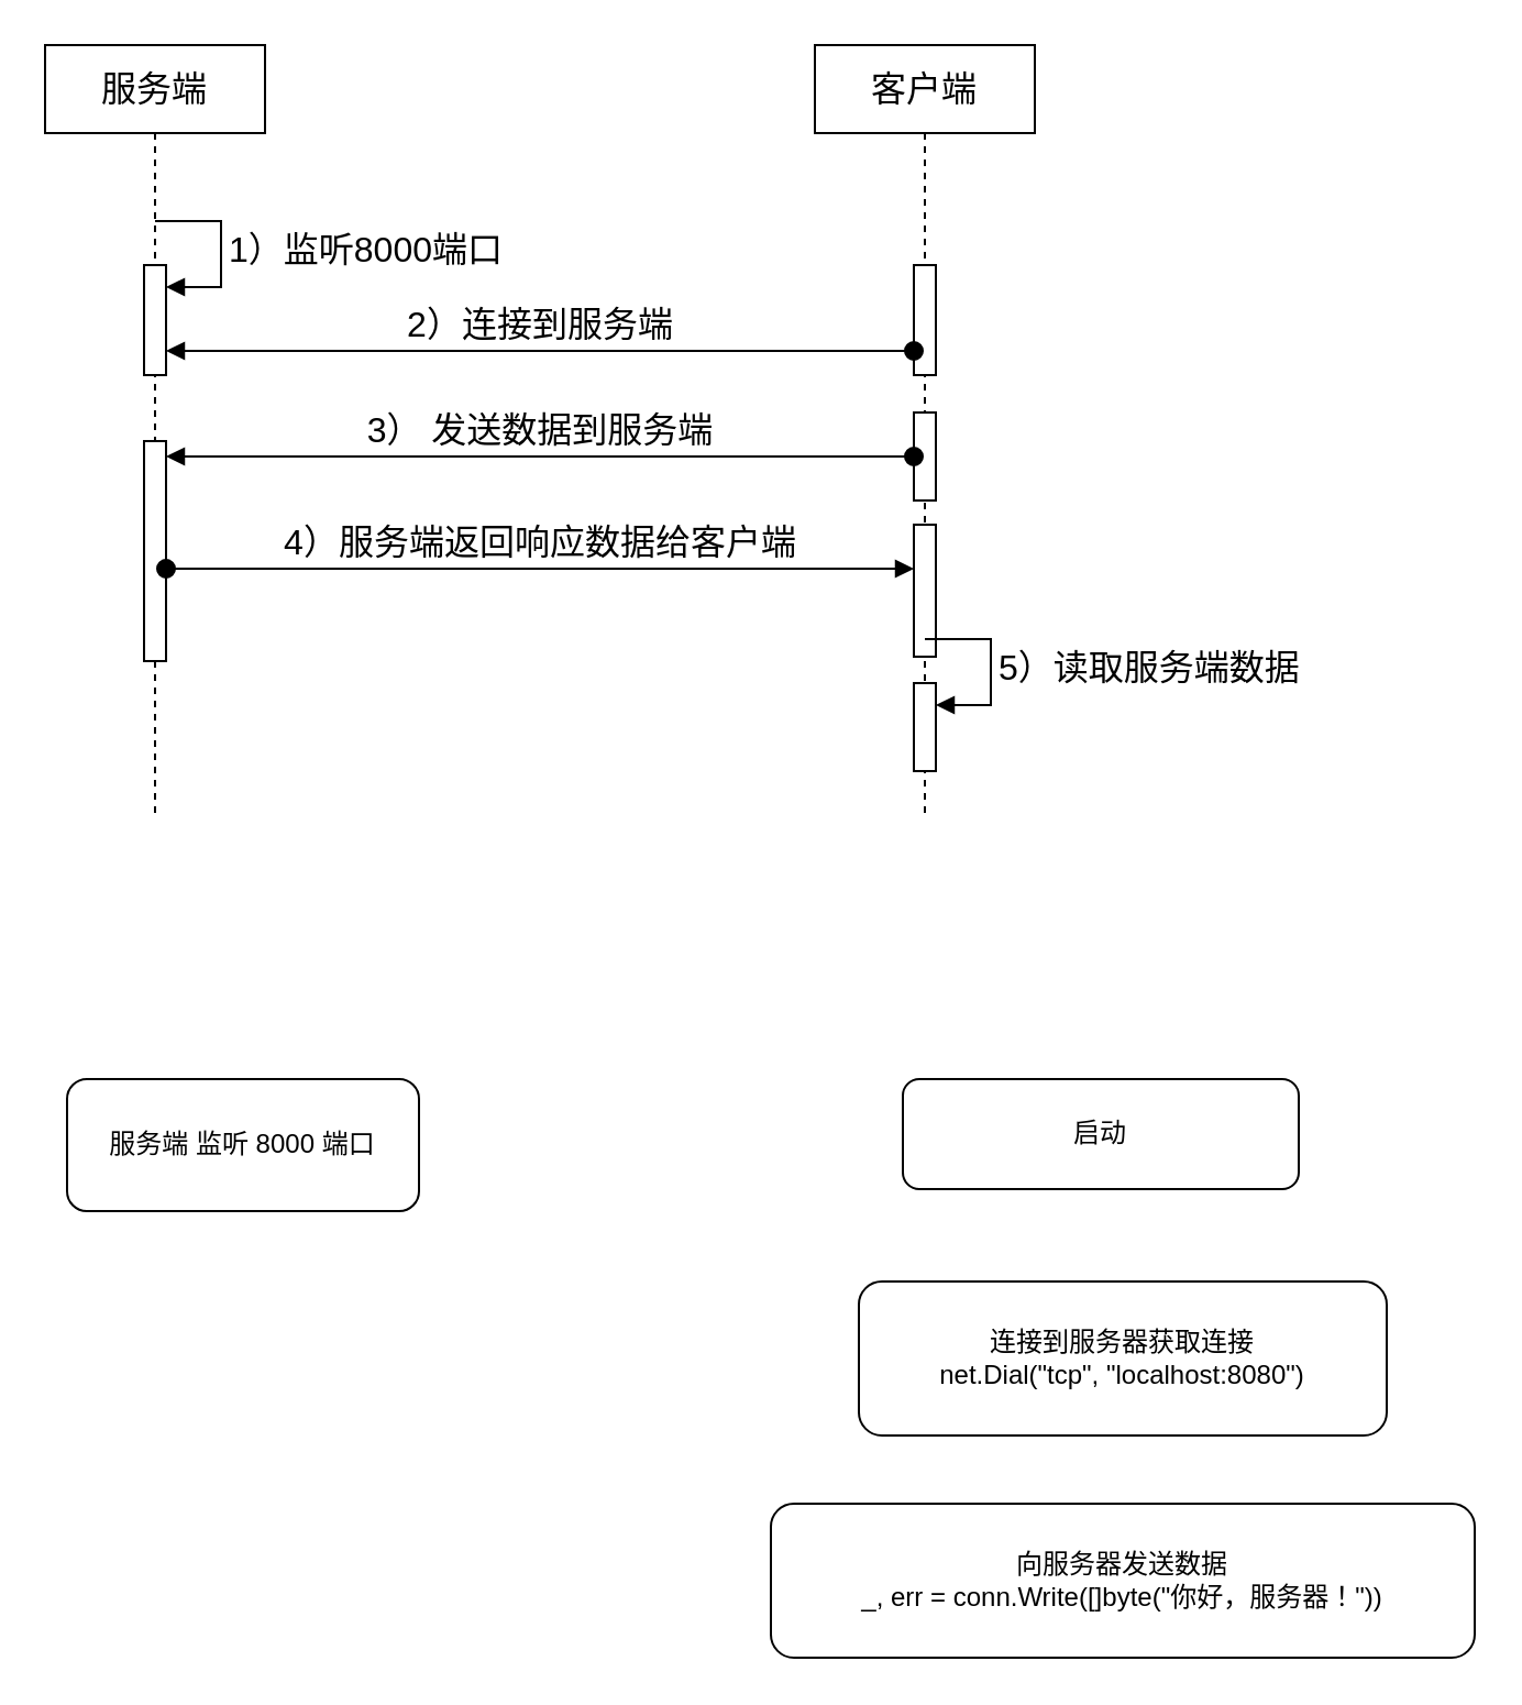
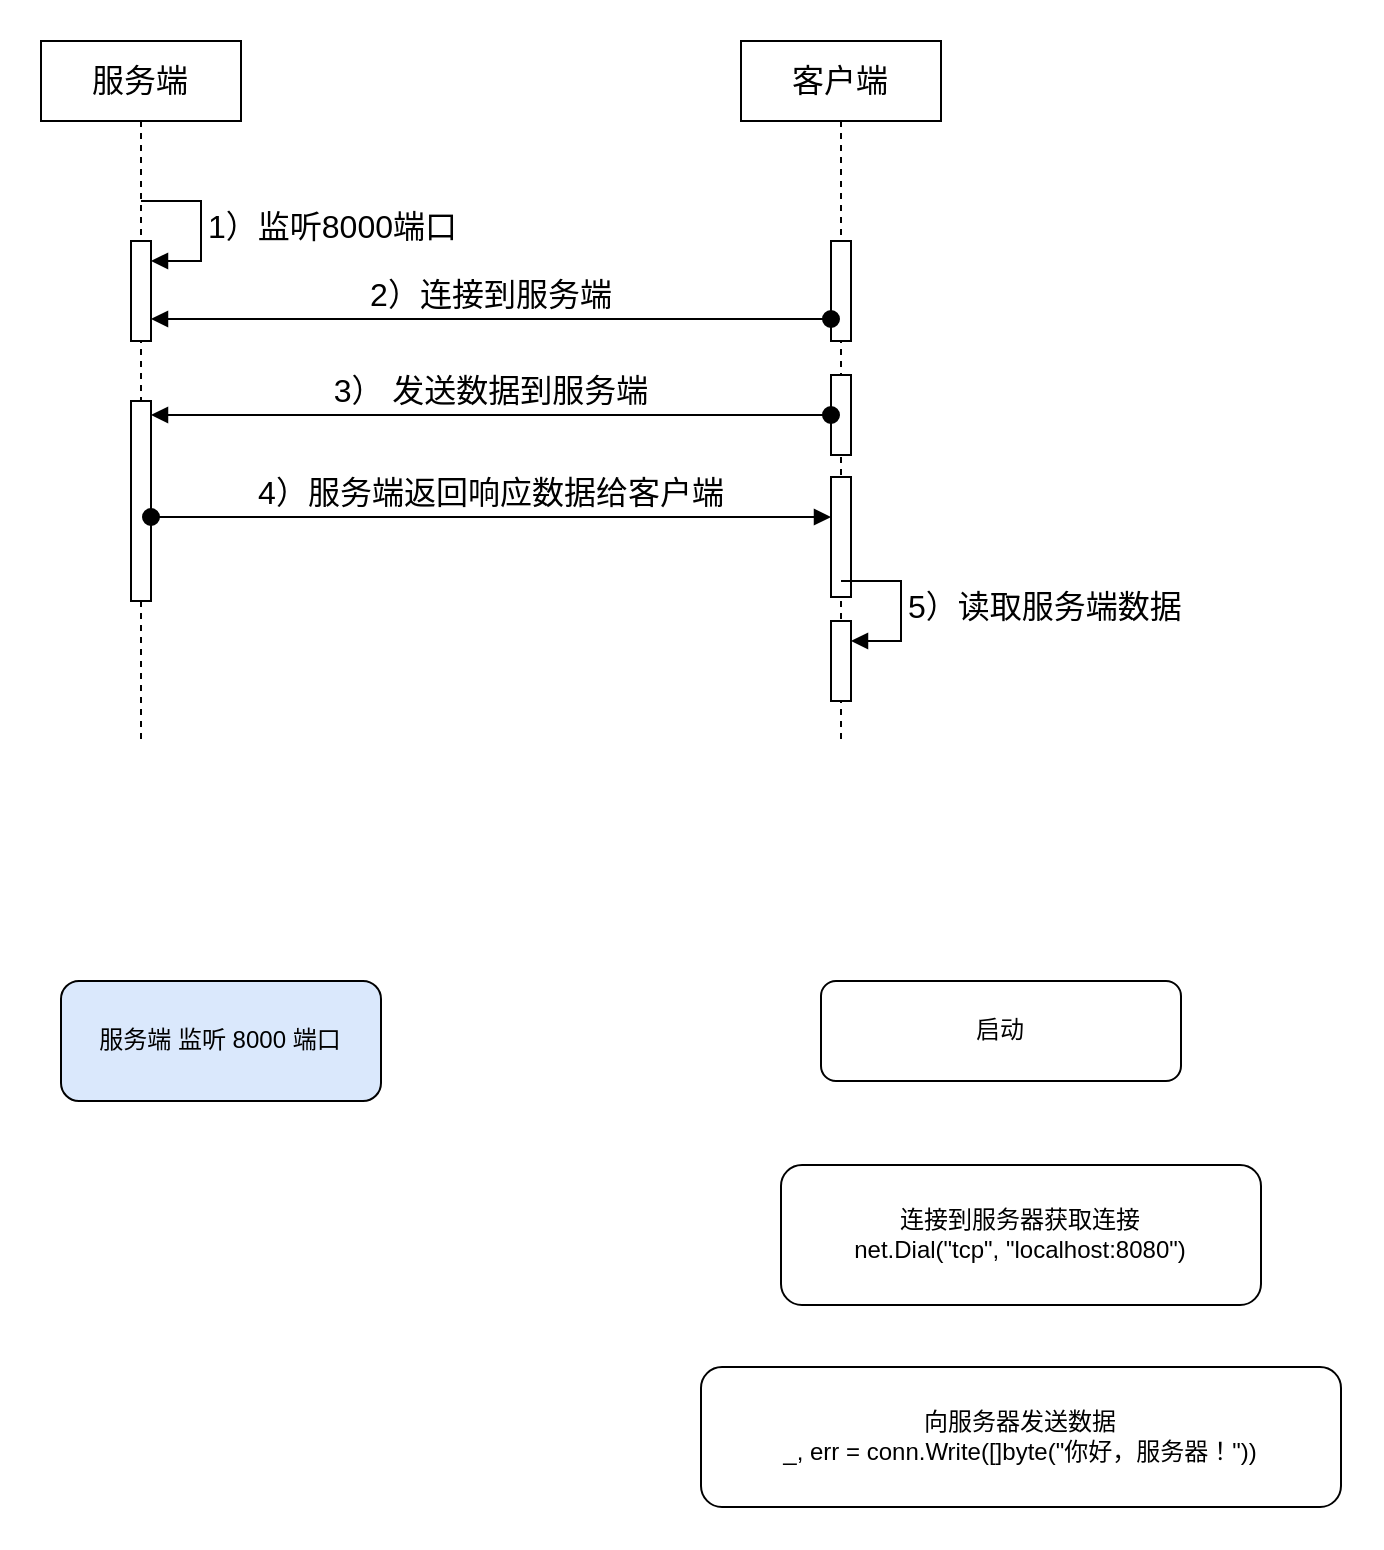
  <mxCell id="0" />
  <mxCell id="1" parent="0" />
- <mxCell id="2" value="服务端 监听 8000 端口" style="rounded=1;whiteSpace=wrap;html=1;" parent="1" vertex="1"><mxGeometry x="30" y="490" width="160" height="60" as="geometry" /></mxCell>
+ <mxCell id="2" value="服务端 监听 8000 端口" style="rounded=1;whiteSpace=wrap;html=1;fillColor=#dae8fc;" parent="1" vertex="1"><mxGeometry x="30" y="490" width="160" height="60" as="geometry" /></mxCell>
  <mxCell id="3" value="启动" style="rounded=1;whiteSpace=wrap;html=1;" parent="1" vertex="1"><mxGeometry x="410" y="490" width="180" height="50" as="geometry" /></mxCell>
  <mxCell id="4" value="连接到服务器获取连接&lt;br&gt;net.Dial(&quot;tcp&quot;, &quot;localhost:8080&quot;)" style="rounded=1;whiteSpace=wrap;html=1;" parent="1" vertex="1"><mxGeometry x="390" y="582" width="240" height="70" as="geometry" /></mxCell>
  <mxCell id="5" value="向服务器发送数据&lt;br&gt;_, err = conn.Write([]byte(&quot;你好，服务器！&quot;))" style="rounded=1;whiteSpace=wrap;html=1;" parent="1" vertex="1"><mxGeometry x="350" y="683" width="320" height="70" as="geometry" /></mxCell>
  <mxCell id="6" value="服务端" style="shape=umlLifeline;perimeter=lifelinePerimeter;whiteSpace=wrap;html=1;container=1;dropTarget=0;collapsible=0;recursiveResize=0;outlineConnect=0;portConstraint=eastwest;newEdgeStyle={&quot;curved&quot;:0,&quot;rounded&quot;:0};fontSize=16;" parent="1" vertex="1"><mxGeometry x="20" y="20" width="100" height="350" as="geometry" /></mxCell>
  <mxCell id="7" value="" style="html=1;points=[[0,0,0,0,5],[0,1,0,0,-5],[1,0,0,0,5],[1,1,0,0,-5]];perimeter=orthogonalPerimeter;outlineConnect=0;targetShapes=umlLifeline;portConstraint=eastwest;newEdgeStyle={&quot;curved&quot;:0,&quot;rounded&quot;:0};fontSize=16;" parent="6" vertex="1"><mxGeometry x="45" y="100" width="10" height="50" as="geometry" /></mxCell>
  <mxCell id="8" value="1）监听8000端口" style="html=1;align=left;spacingLeft=2;endArrow=block;rounded=0;edgeStyle=orthogonalEdgeStyle;curved=0;rounded=0;fontSize=16;" parent="6" target="7" edge="1"><mxGeometry x="0.012" relative="1" as="geometry"><mxPoint x="50" y="80" as="sourcePoint" /><Array as="points"><mxPoint x="80" y="110" /></Array><mxPoint as="offset" /></mxGeometry></mxCell>
  <mxCell id="9" value="" style="html=1;points=[[0,0,0,0,5],[0,1,0,0,-5],[1,0,0,0,5],[1,1,0,0,-5]];perimeter=orthogonalPerimeter;outlineConnect=0;targetShapes=umlLifeline;portConstraint=eastwest;newEdgeStyle={&quot;curved&quot;:0,&quot;rounded&quot;:0};fontSize=16;" parent="6" vertex="1"><mxGeometry x="45" y="180" width="10" height="100" as="geometry" /></mxCell>
  <mxCell id="10" value="客户端" style="shape=umlLifeline;perimeter=lifelinePerimeter;whiteSpace=wrap;html=1;container=1;dropTarget=0;collapsible=0;recursiveResize=0;outlineConnect=0;portConstraint=eastwest;newEdgeStyle={&quot;curved&quot;:0,&quot;rounded&quot;:0};fontSize=16;" parent="1" vertex="1"><mxGeometry x="370" y="20" width="100" height="350" as="geometry" /></mxCell>
  <mxCell id="11" value="" style="html=1;points=[[0,0,0,0,5],[0,1,0,0,-5],[1,0,0,0,5],[1,1,0,0,-5]];perimeter=orthogonalPerimeter;outlineConnect=0;targetShapes=umlLifeline;portConstraint=eastwest;newEdgeStyle={&quot;curved&quot;:0,&quot;rounded&quot;:0};fontSize=16;" parent="10" vertex="1"><mxGeometry x="45" y="100" width="10" height="50" as="geometry" /></mxCell>
  <mxCell id="12" value="" style="html=1;points=[[0,0,0,0,5],[0,1,0,0,-5],[1,0,0,0,5],[1,1,0,0,-5]];perimeter=orthogonalPerimeter;outlineConnect=0;targetShapes=umlLifeline;portConstraint=eastwest;newEdgeStyle={&quot;curved&quot;:0,&quot;rounded&quot;:0};fontSize=16;" parent="10" vertex="1"><mxGeometry x="45" y="167" width="10" height="40" as="geometry" /></mxCell>
  <mxCell id="13" value="" style="html=1;points=[[0,0,0,0,5],[0,1,0,0,-5],[1,0,0,0,5],[1,1,0,0,-5]];perimeter=orthogonalPerimeter;outlineConnect=0;targetShapes=umlLifeline;portConstraint=eastwest;newEdgeStyle={&quot;curved&quot;:0,&quot;rounded&quot;:0};fontSize=16;" parent="10" vertex="1"><mxGeometry x="45" y="218" width="10" height="60" as="geometry" /></mxCell>
  <mxCell id="14" value="" style="html=1;points=[[0,0,0,0,5],[0,1,0,0,-5],[1,0,0,0,5],[1,1,0,0,-5]];perimeter=orthogonalPerimeter;outlineConnect=0;targetShapes=umlLifeline;portConstraint=eastwest;newEdgeStyle={&quot;curved&quot;:0,&quot;rounded&quot;:0};fontSize=16;" parent="10" vertex="1"><mxGeometry x="45" y="290" width="10" height="40" as="geometry" /></mxCell>
  <mxCell id="15" value="5）读取服务端数据" style="html=1;align=left;spacingLeft=2;endArrow=block;rounded=0;edgeStyle=orthogonalEdgeStyle;curved=0;rounded=0;fontSize=16;" parent="10" target="14" edge="1"><mxGeometry relative="1" as="geometry"><mxPoint x="50" y="270" as="sourcePoint" /><Array as="points"><mxPoint x="80" y="300" /></Array></mxGeometry></mxCell>
  <mxCell id="16" value="2）连接到服务端" style="html=1;verticalAlign=bottom;startArrow=oval;startFill=1;endArrow=block;startSize=8;curved=0;rounded=0;fontSize=16;" parent="1" edge="1"><mxGeometry width="60" relative="1" as="geometry"><mxPoint x="415" y="159" as="sourcePoint" /><mxPoint x="75" y="159" as="targetPoint" /></mxGeometry></mxCell>
  <mxCell id="17" value="3） 发送数据到服务端" style="html=1;verticalAlign=bottom;startArrow=oval;startFill=1;endArrow=block;startSize=8;curved=0;rounded=0;fontSize=16;" parent="1" source="12" target="9" edge="1"><mxGeometry width="60" relative="1" as="geometry"><mxPoint x="240" y="220" as="sourcePoint" /><mxPoint x="300" y="220" as="targetPoint" /><mxPoint as="offset" /></mxGeometry></mxCell>
  <mxCell id="18" value="4）服务端返回响应数据给客户端" style="html=1;verticalAlign=bottom;startArrow=oval;startFill=1;endArrow=block;startSize=8;curved=0;rounded=0;fontSize=16;" parent="1" edge="1"><mxGeometry width="60" relative="1" as="geometry"><mxPoint x="75" y="258" as="sourcePoint" /><mxPoint x="415" y="258" as="targetPoint" /></mxGeometry></mxCell>
